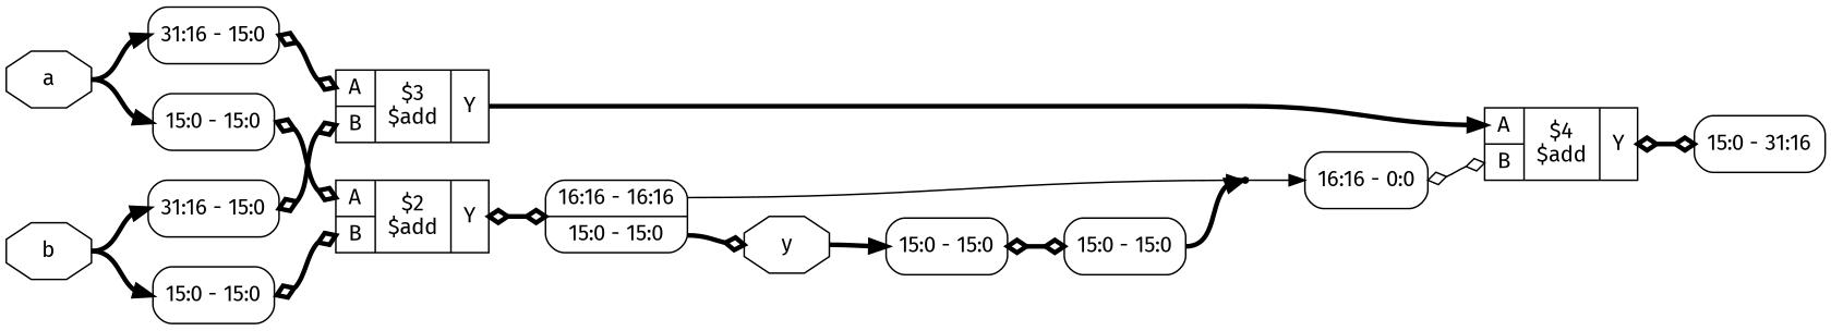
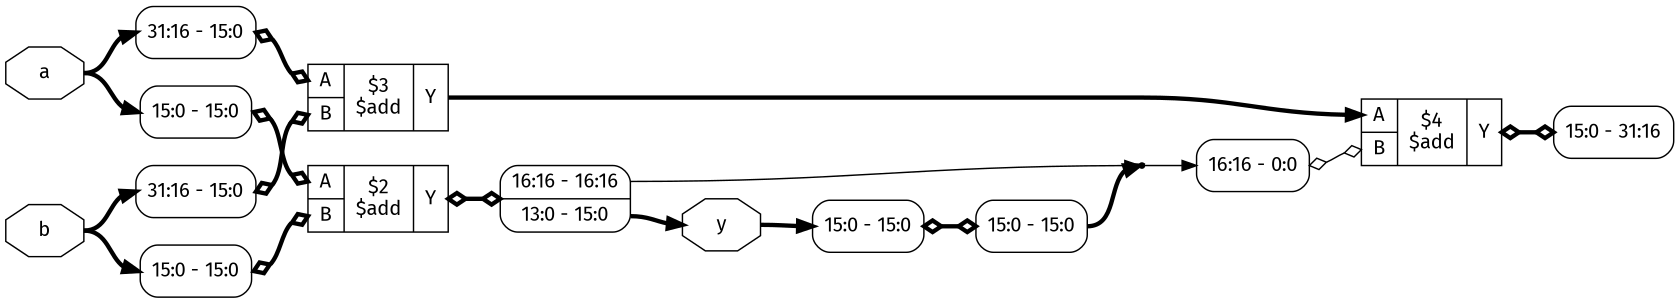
  digraph {
    fontname="Fira Sans"
    rankdir=LR
    remincross=true
    node [color=black fontcolor=black fontname="Fira Sans" shape=record style=rounded]
    edge [color=black fontcolor=black fontname="Fira Sans" headport="s0:w" style="setlinewidth(3)" tailport=e]
    n3 [label=a shape=octagon style=""]
    x0 [label="<s0> 15:0 - 15:0 "]
    x3 [label="<s0> 31:16 - 15:0 "]
    c9 [label="{{<p6> A|<p7> B}|$2\n$add|{<p8> Y}}" color="" fontcolor="" style=""]
    c10 [label="{{<p6> A|<p7> B}|$3\n$add|{<p8> Y}}" color="" fontcolor="" style=""]
    n4 [label=b shape=octagon style=""]
    x1 [label="<s0> 15:0 - 15:0 "]
    x4 [label="<s0> 31:16 - 15:0 "]
    n5 [label=y shape=octagon style=""]
    x7 [label="<s0> 15:0 - 15:0 "]
    x8 [label="<s0> 15:0 - 15:0 "]
-   x2 [label="<s1> 16:16 - 16:16 |<s0> 15:0 - 15:0 "]
+   x2 [label="<s1> 16:16 - 16:16 |<s0> 13:0 - 15:0 "]
    n1 [shape=point color="" fontcolor="" style=""]
    x5 [label="<s0> 16:16 - 0:0 "]
    c11 [label="{{<p6> A|<p7> B}|$4\n$add|{<p8> Y}}" color="" fontcolor="" style=""]
    x6 [label="<s0> 15:0 - 31:16 "]
    n3 -> x0
    n3 -> x3
    x0 -> c9 [arrowhead=odiamond arrowtail=odiamond dir=both headport="p6:w"]
    x3 -> c10 [arrowhead=odiamond arrowtail=odiamond dir=both headport="p6:w"]
    c9 -> x2 [arrowhead=odiamond arrowtail=odiamond dir=both headport=w tailport="p8:e"]
    c10 -> c11 [headport="p6:w" tailport="p8:e"]
    n4 -> x1
    n4 -> x4
    x1 -> c9 [arrowhead=odiamond arrowtail=odiamond dir=both headport="p7:w"]
    x4 -> c10 [arrowhead=odiamond arrowtail=odiamond dir=both headport="p7:w"]
    n5 -> x7
    x7 -> x8 [arrowhead=odiamond arrowtail=odiamond dir=both headport=w]
    x8 -> n1 [headport=w tailport="s0:e"]
-   x2 -> n5 [headport=w tailport="s0:e" arrowhead=odiamond]
+   x2 -> n5 [headport=w tailport="s0:e"]
    x2 -> n1 [headport=w tailport="s1:e" style=""]
    n1 -> x5 [style=""]
    x5 -> c11 [arrowhead=odiamond arrowtail=odiamond dir=both headport="p7:w" style=""]
    c11 -> x6 [arrowhead=odiamond arrowtail=odiamond dir=both headport=w tailport="p8:e"]
  }
